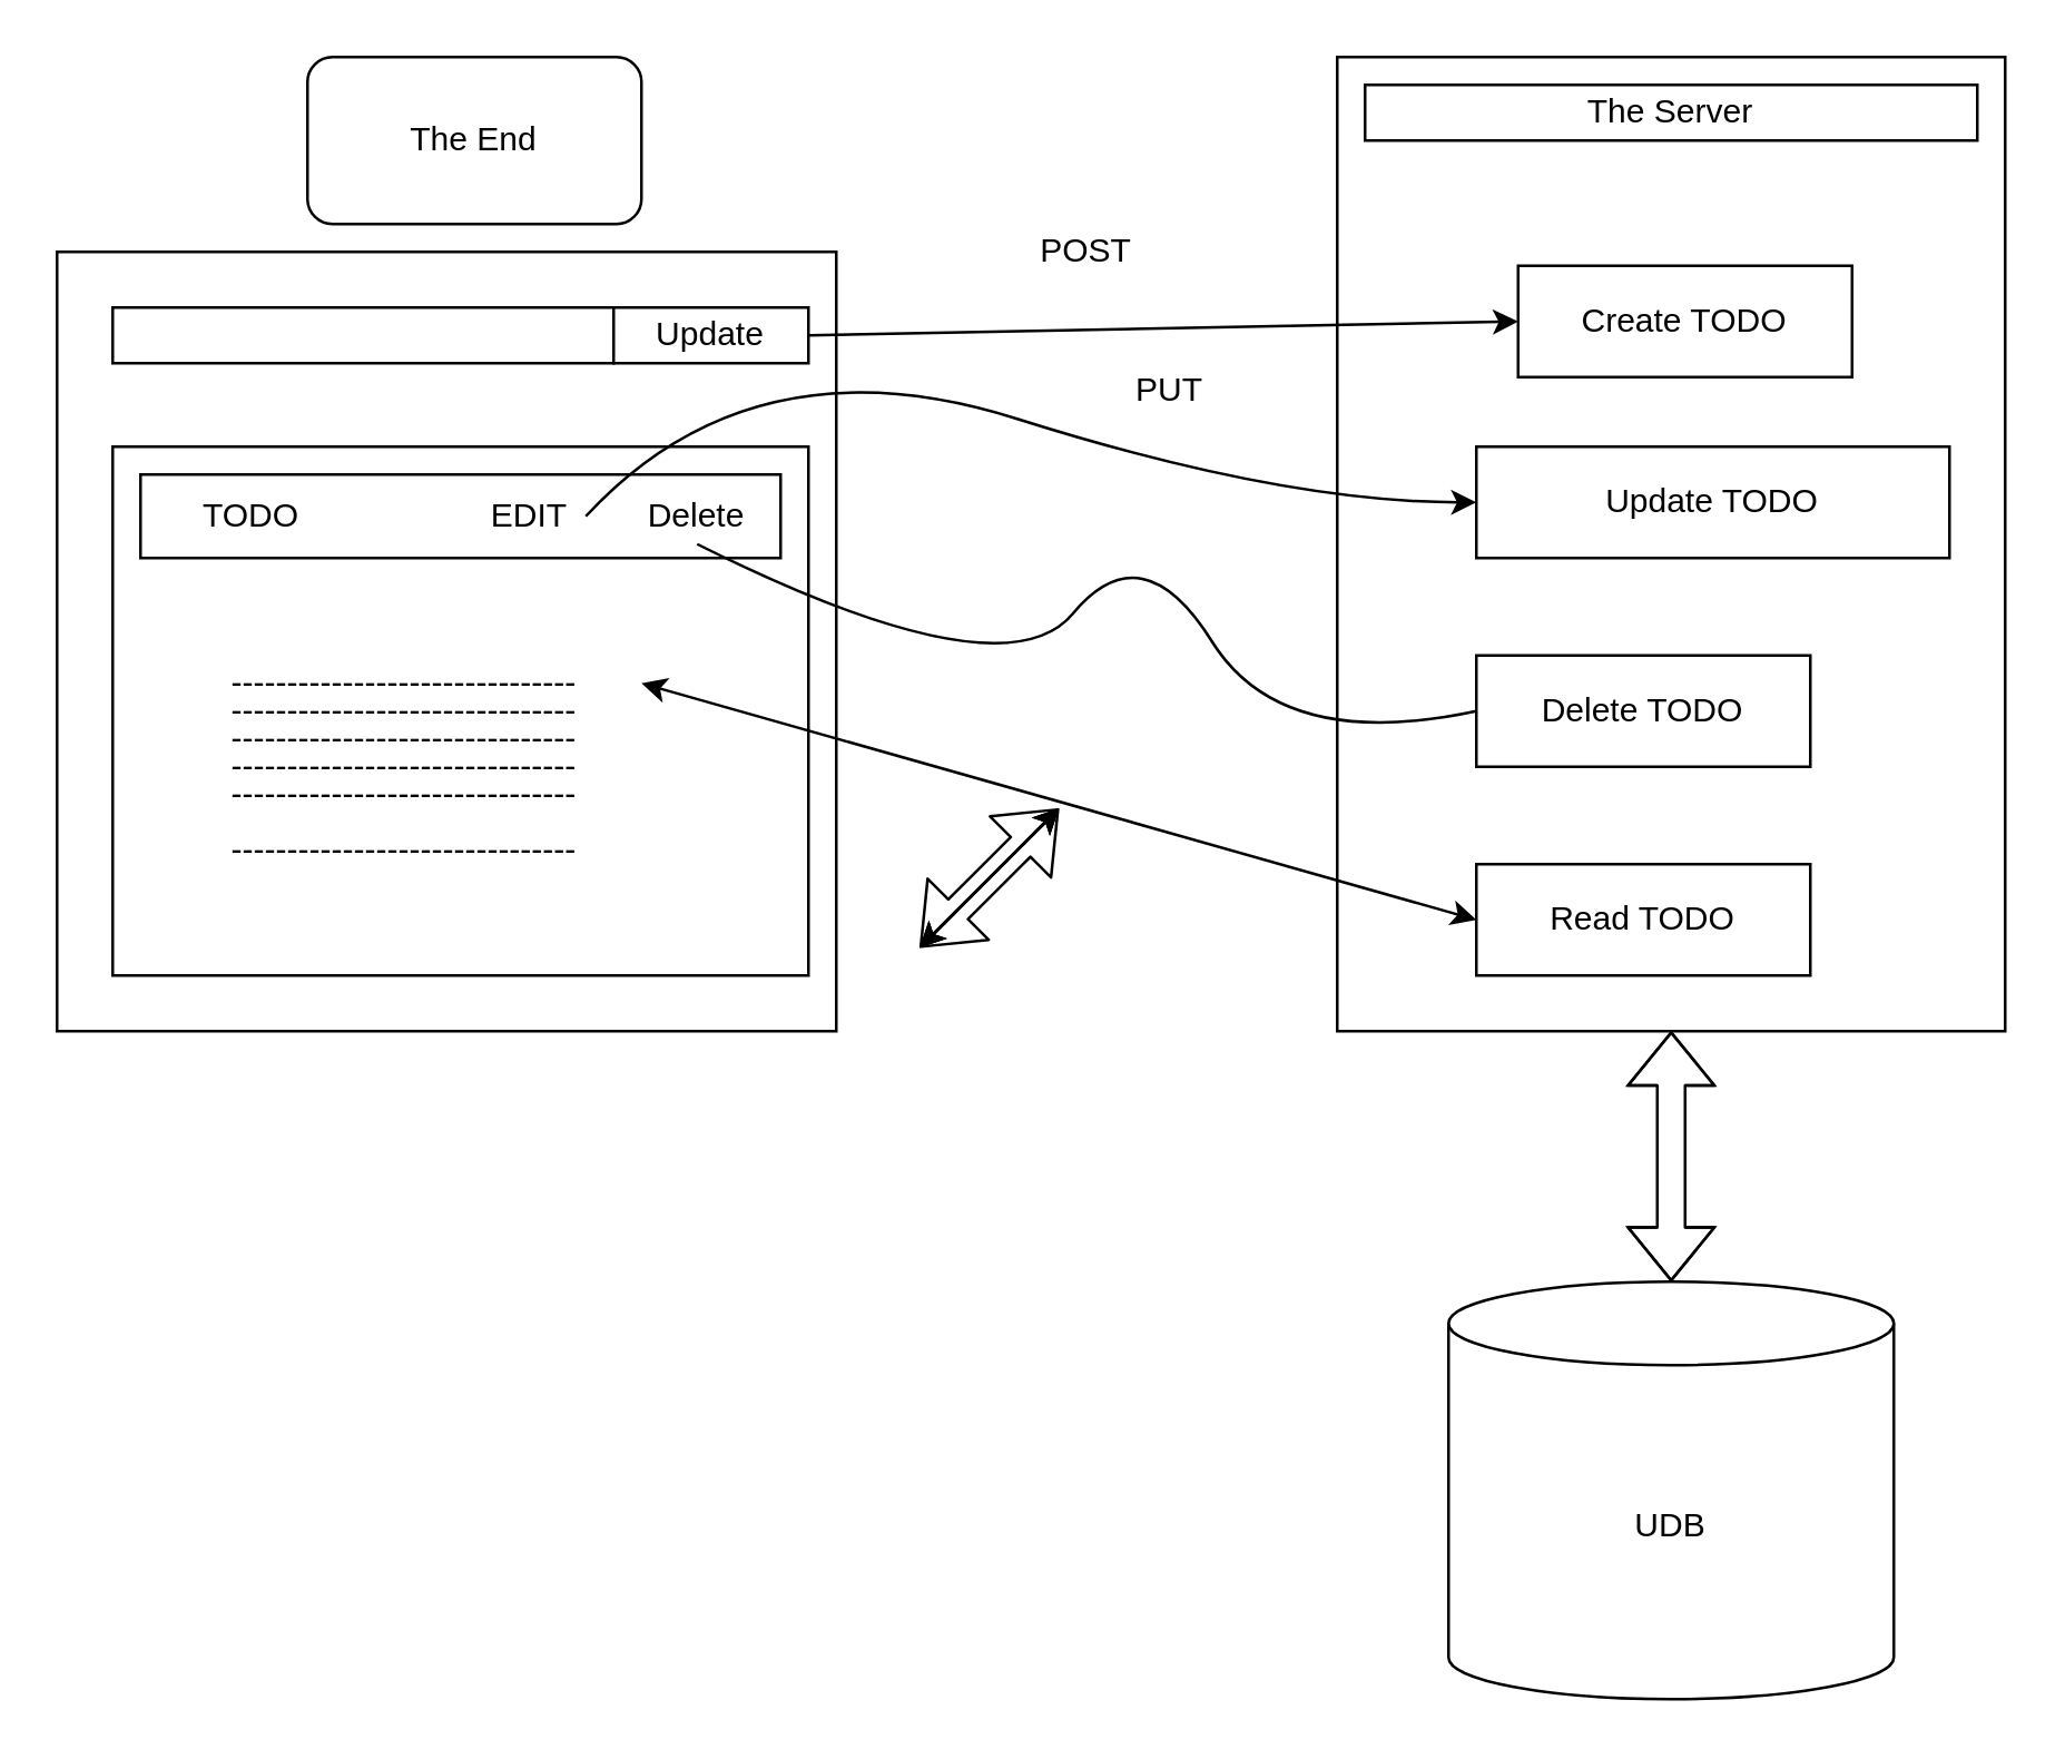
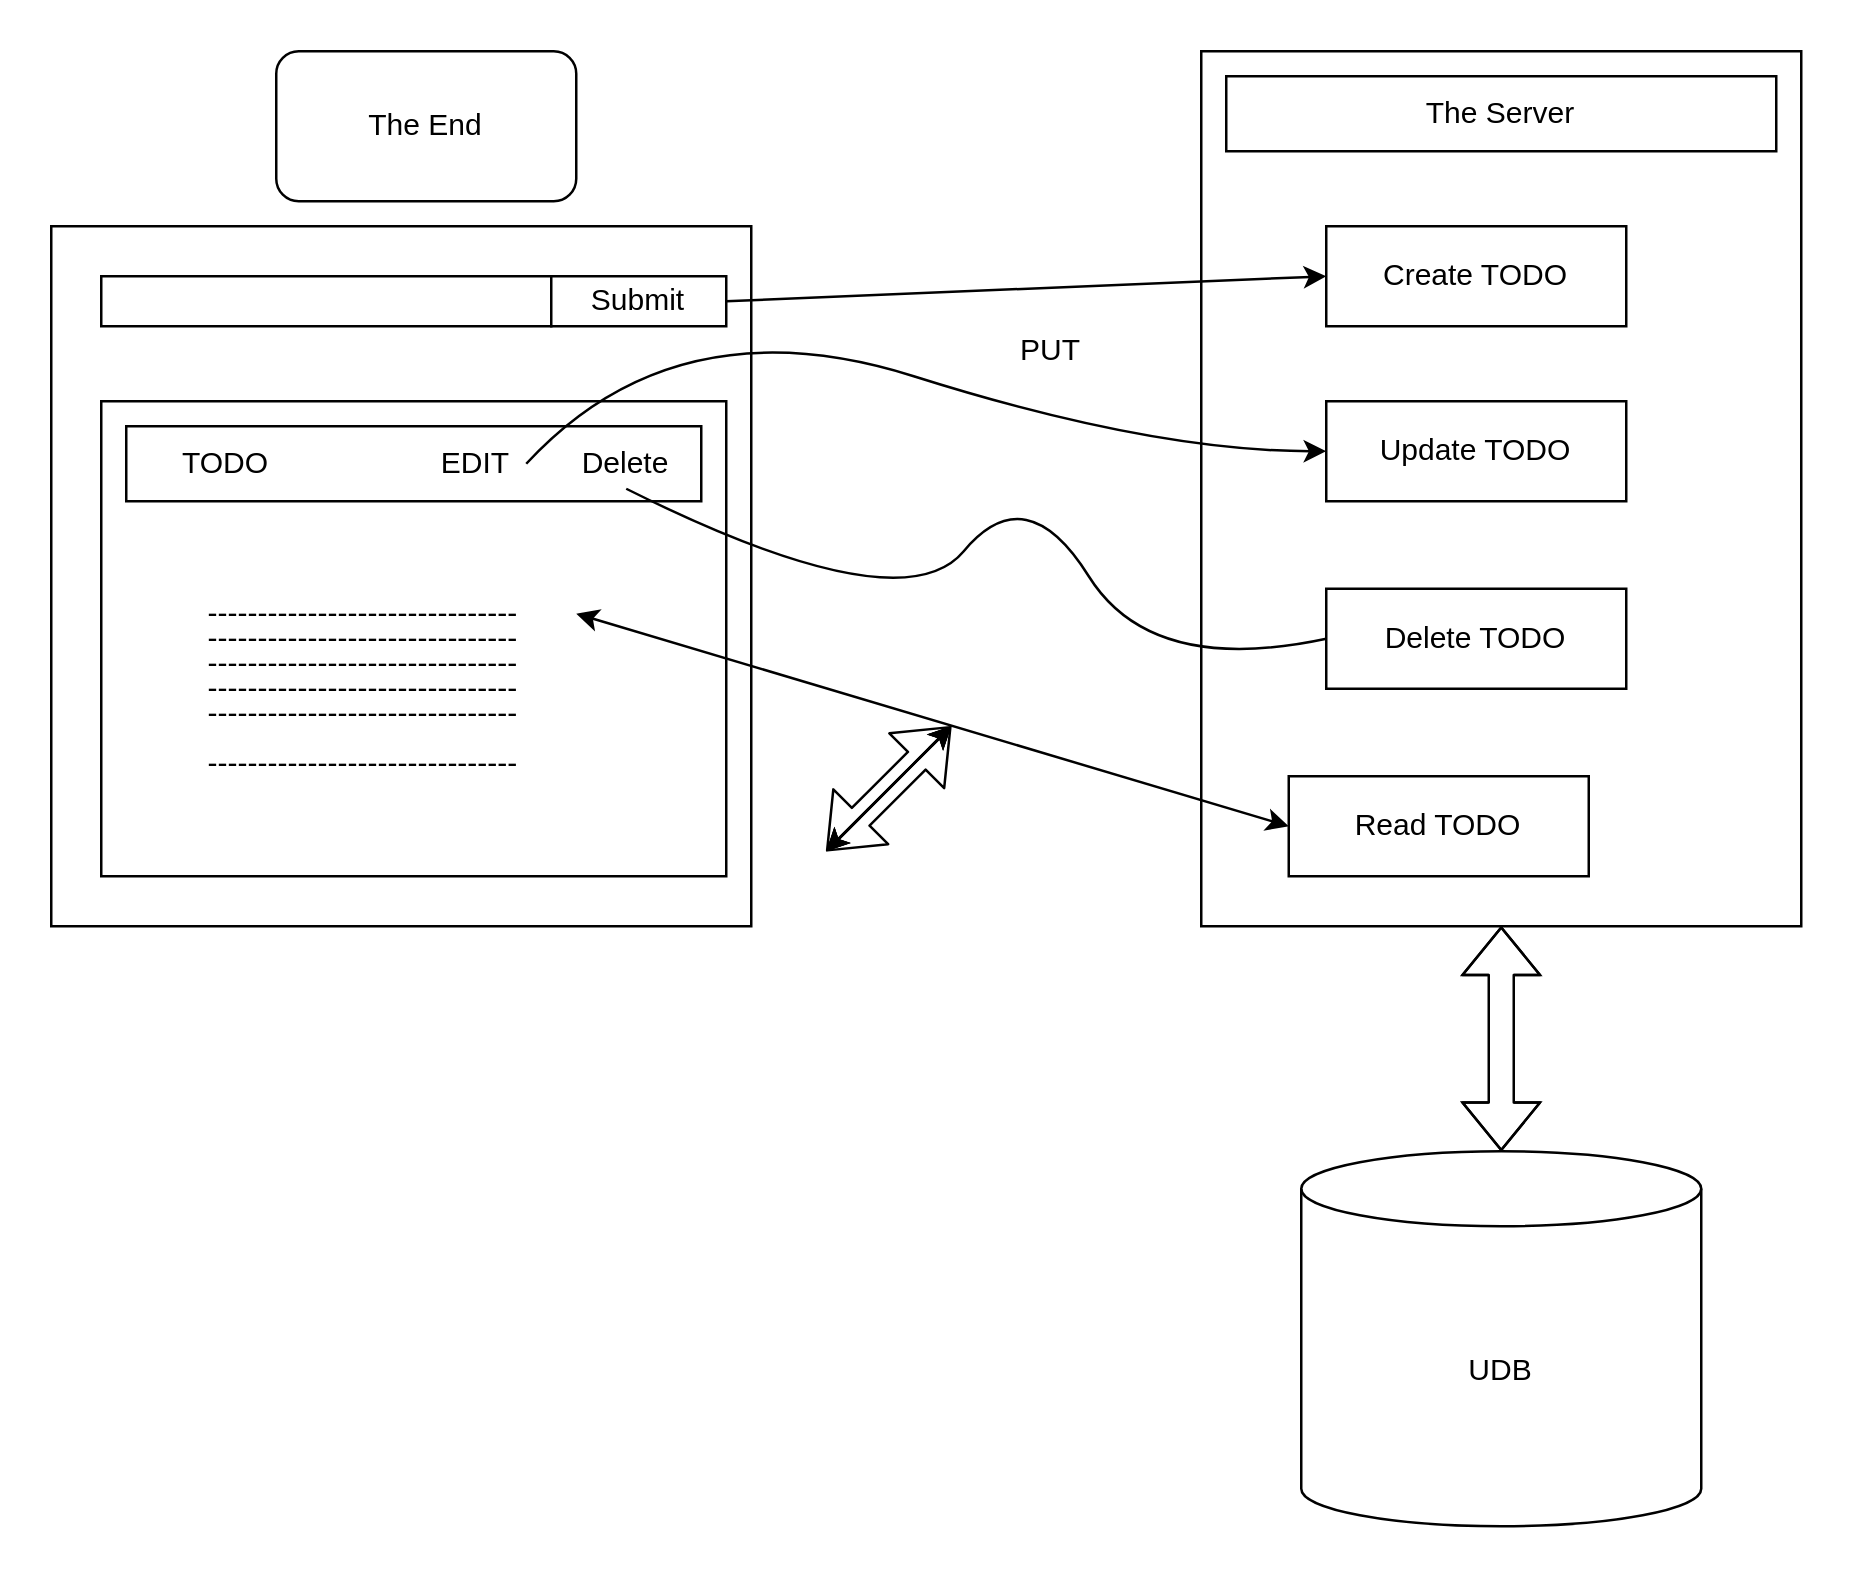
  <mxCell id="0" />
  <mxCell id="1" parent="0" />
  <mxCell id="2" value="UDB" style="shape=cylinder3;whiteSpace=wrap;html=1;boundedLbl=1;backgroundOutline=1;size=15;" vertex="1" parent="1"><mxGeometry x="520" y="460" width="160" height="150" as="geometry" /></mxCell>
  <mxCell id="3" value="" style="whiteSpace=wrap;html=1;aspect=fixed;" vertex="1" parent="1"><mxGeometry x="20" y="90" width="280" height="280" as="geometry" /></mxCell>
  <mxCell id="4" value="The End" style="rounded=1;whiteSpace=wrap;html=1;" vertex="1" parent="1"><mxGeometry x="110" y="20" width="120" height="60" as="geometry" /></mxCell>
  <mxCell id="5" value="" style="rounded=0;whiteSpace=wrap;html=1;" vertex="1" parent="1"><mxGeometry x="40" y="110" width="180" height="20" as="geometry" /></mxCell>
- <mxCell id="6" value="Update" style="rounded=0;whiteSpace=wrap;html=1;" vertex="1" parent="1"><mxGeometry x="220" y="110" width="70" height="20" as="geometry" /></mxCell>
+ <mxCell id="6" value="Submit" style="rounded=0;whiteSpace=wrap;html=1;" vertex="1" parent="1"><mxGeometry x="220" y="110" width="70" height="20" as="geometry" /></mxCell>
  <mxCell id="7" value="" style="rounded=0;whiteSpace=wrap;html=1;" vertex="1" parent="1"><mxGeometry x="40" y="160" width="250" height="190" as="geometry" /></mxCell>
  <mxCell id="8" value="" style="rounded=0;whiteSpace=wrap;html=1;" vertex="1" parent="1"><mxGeometry x="50" y="170" width="230" height="30" as="geometry" /></mxCell>
  <mxCell id="9" value="TODO" style="text;html=1;strokeColor=none;fillColor=none;align=center;verticalAlign=middle;whiteSpace=wrap;rounded=0;" vertex="1" parent="1"><mxGeometry x="70" y="175" width="40" height="20" as="geometry" /></mxCell>
  <mxCell id="10" value="EDIT" style="text;html=1;strokeColor=none;fillColor=none;align=center;verticalAlign=middle;whiteSpace=wrap;rounded=0;" vertex="1" parent="1"><mxGeometry x="170" y="175" width="40" height="20" as="geometry" /></mxCell>
  <mxCell id="11" value="Delete" style="text;html=1;strokeColor=none;fillColor=none;align=center;verticalAlign=middle;whiteSpace=wrap;rounded=0;" vertex="1" parent="1"><mxGeometry x="230" y="175" width="40" height="20" as="geometry" /></mxCell>
  <mxCell id="12" value="" style="rounded=0;whiteSpace=wrap;html=1;" vertex="1" parent="1"><mxGeometry x="480" y="20" width="240" height="350" as="geometry" /></mxCell>
- <mxCell id="13" value="The Server" style="rounded=0;whiteSpace=wrap;html=1;" vertex="1" parent="1"><mxGeometry x="490" y="30" width="220" height="20" as="geometry" /></mxCell>
- <mxCell id="14" value="Create TODO" style="rounded=0;whiteSpace=wrap;html=1;" vertex="1" parent="1"><mxGeometry x="545" y="95" width="120" height="40" as="geometry" /></mxCell>
- <mxCell id="15" value="Update TODO" style="rounded=0;whiteSpace=wrap;html=1;" vertex="1" parent="1"><mxGeometry x="530" y="160" width="170" height="40" as="geometry" /></mxCell>
+ <mxCell id="13" value="The Server" style="rounded=0;whiteSpace=wrap;html=1;" vertex="1" parent="1"><mxGeometry x="490" y="30" width="220" height="30" as="geometry" /></mxCell>
+ <mxCell id="14" value="Create TODO" style="rounded=0;whiteSpace=wrap;html=1;" vertex="1" parent="1"><mxGeometry x="530" y="90" width="120" height="40" as="geometry" /></mxCell>
+ <mxCell id="15" value="Update TODO" style="rounded=0;whiteSpace=wrap;html=1;" vertex="1" parent="1"><mxGeometry x="530" y="160" width="120" height="40" as="geometry" /></mxCell>
  <mxCell id="16" value="Delete TODO" style="rounded=0;whiteSpace=wrap;html=1;" vertex="1" parent="1"><mxGeometry x="530" y="235" width="120" height="40" as="geometry" /></mxCell>
- <mxCell id="17" value="Read TODO" style="rounded=0;whiteSpace=wrap;html=1;" vertex="1" parent="1"><mxGeometry x="530" y="310" width="120" height="40" as="geometry" /></mxCell>
+ <mxCell id="17" value="Read TODO" style="rounded=0;whiteSpace=wrap;html=1;" vertex="1" parent="1"><mxGeometry x="515" y="310" width="120" height="40" as="geometry" /></mxCell>
  <mxCell id="18" value="" style="endArrow=classic;html=1;exitX=1;exitY=0.5;exitDx=0;exitDy=0;entryX=0;entryY=0.5;entryDx=0;entryDy=0;" edge="1" parent="1" source="6" target="14"><mxGeometry width="50" height="50" relative="1" as="geometry"><mxPoint x="330" y="360" as="sourcePoint" /><mxPoint x="380" y="310" as="targetPoint" /></mxGeometry></mxCell>
- <mxCell id="19" value="POST" style="text;html=1;strokeColor=none;fillColor=none;align=center;verticalAlign=middle;whiteSpace=wrap;rounded=0;" vertex="1" parent="1"><mxGeometry x="370" y="80" width="40" height="20" as="geometry" /></mxCell>
  <mxCell id="20" value="" style="curved=1;endArrow=classic;html=1;exitX=1;exitY=0.5;exitDx=0;exitDy=0;entryX=0;entryY=0.5;entryDx=0;entryDy=0;" edge="1" parent="1" source="10" target="15"><mxGeometry width="50" height="50" relative="1" as="geometry"><mxPoint x="330" y="360" as="sourcePoint" /><mxPoint x="380" y="310" as="targetPoint" /><Array as="points"><mxPoint x="270" y="120" /><mxPoint x="460" y="180" /></Array></mxGeometry></mxCell>
  <mxCell id="21" value="PUT" style="text;html=1;strokeColor=none;fillColor=none;align=center;verticalAlign=middle;whiteSpace=wrap;rounded=0;" vertex="1" parent="1"><mxGeometry x="400" y="130" width="40" height="20" as="geometry" /></mxCell>
  <mxCell id="22" value="" style="curved=1;endArrow=none;html=1;exitX=0.5;exitY=1;exitDx=0;exitDy=0;entryX=0;entryY=0.5;entryDx=0;entryDy=0;" edge="1" parent="1" source="11" target="16"><mxGeometry width="50" height="50" relative="1" as="geometry"><mxPoint x="330" y="360" as="sourcePoint" /><mxPoint x="380" y="310" as="targetPoint" /><Array as="points"><mxPoint x="360" y="250" /><mxPoint x="410" y="190" /><mxPoint x="460" y="270" /></Array></mxGeometry></mxCell>
  <mxCell id="23" value="" style="endArrow=classic;startArrow=classic;html=1;entryX=0;entryY=0.5;entryDx=0;entryDy=0;exitX=1;exitY=0.5;exitDx=0;exitDy=0;" edge="1" parent="1" source="24" target="17"><mxGeometry width="50" height="50" relative="1" as="geometry"><mxPoint x="330" y="360" as="sourcePoint" /><mxPoint x="380" y="310" as="targetPoint" /></mxGeometry></mxCell>
  <mxCell id="24" value="-------------------------------" style="text;html=1;strokeColor=none;fillColor=none;align=center;verticalAlign=middle;whiteSpace=wrap;rounded=0;" vertex="1" parent="1"><mxGeometry x="60" y="235" width="170" height="20" as="geometry" /></mxCell>
  <mxCell id="25" value="-------------------------------" style="text;html=1;strokeColor=none;fillColor=none;align=center;verticalAlign=middle;whiteSpace=wrap;rounded=0;" vertex="1" parent="1"><mxGeometry x="60" y="245" width="170" height="20" as="geometry" /></mxCell>
  <mxCell id="26" value="-------------------------------" style="text;html=1;strokeColor=none;fillColor=none;align=center;verticalAlign=middle;whiteSpace=wrap;rounded=0;" vertex="1" parent="1"><mxGeometry x="60" y="255" width="170" height="20" as="geometry" /></mxCell>
  <mxCell id="27" value="-------------------------------" style="text;html=1;strokeColor=none;fillColor=none;align=center;verticalAlign=middle;whiteSpace=wrap;rounded=0;" vertex="1" parent="1"><mxGeometry x="60" y="265" width="170" height="20" as="geometry" /></mxCell>
  <mxCell id="28" value="-------------------------------" style="text;html=1;strokeColor=none;fillColor=none;align=center;verticalAlign=middle;whiteSpace=wrap;rounded=0;" vertex="1" parent="1"><mxGeometry x="60" y="275" width="170" height="20" as="geometry" /></mxCell>
  <mxCell id="29" value="-------------------------------" style="text;html=1;strokeColor=none;fillColor=none;align=center;verticalAlign=middle;whiteSpace=wrap;rounded=0;" vertex="1" parent="1"><mxGeometry x="60" y="295" width="170" height="19" as="geometry" /></mxCell>
  <mxCell id="30" value="" style="endArrow=classic;startArrow=classic;html=1;" edge="1" parent="1"><mxGeometry width="50" height="50" relative="1" as="geometry"><mxPoint x="330" y="340" as="sourcePoint" /><mxPoint x="380" y="290" as="targetPoint" /></mxGeometry></mxCell>
  <mxCell id="31" value="" style="endArrow=classic;startArrow=classic;html=1;" edge="1" parent="1"><mxGeometry width="50" height="50" relative="1" as="geometry"><mxPoint x="330" y="340" as="sourcePoint" /><mxPoint x="380" y="290" as="targetPoint" /></mxGeometry></mxCell>
  <mxCell id="32" value="" style="endArrow=classic;startArrow=classic;html=1;" edge="1" parent="1"><mxGeometry width="50" height="50" relative="1" as="geometry"><mxPoint x="330" y="340" as="sourcePoint" /><mxPoint x="380" y="290" as="targetPoint" /></mxGeometry></mxCell>
  <mxCell id="33" value="" style="shape=flexArrow;endArrow=classic;startArrow=classic;html=1;" edge="1" parent="1"><mxGeometry width="50" height="50" relative="1" as="geometry"><mxPoint x="330" y="340" as="sourcePoint" /><mxPoint x="380" y="290" as="targetPoint" /></mxGeometry></mxCell>
  <mxCell id="34" value="" style="shape=flexArrow;endArrow=classic;startArrow=classic;html=1;entryX=0.5;entryY=1;entryDx=0;entryDy=0;exitX=0.5;exitY=0;exitDx=0;exitDy=0;exitPerimeter=0;" edge="1" parent="1" source="2" target="12"><mxGeometry width="50" height="50" relative="1" as="geometry"><mxPoint x="600" y="450" as="sourcePoint" /><mxPoint x="630" y="390" as="targetPoint" /><Array as="points"><mxPoint x="600" y="400" /></Array></mxGeometry></mxCell>
